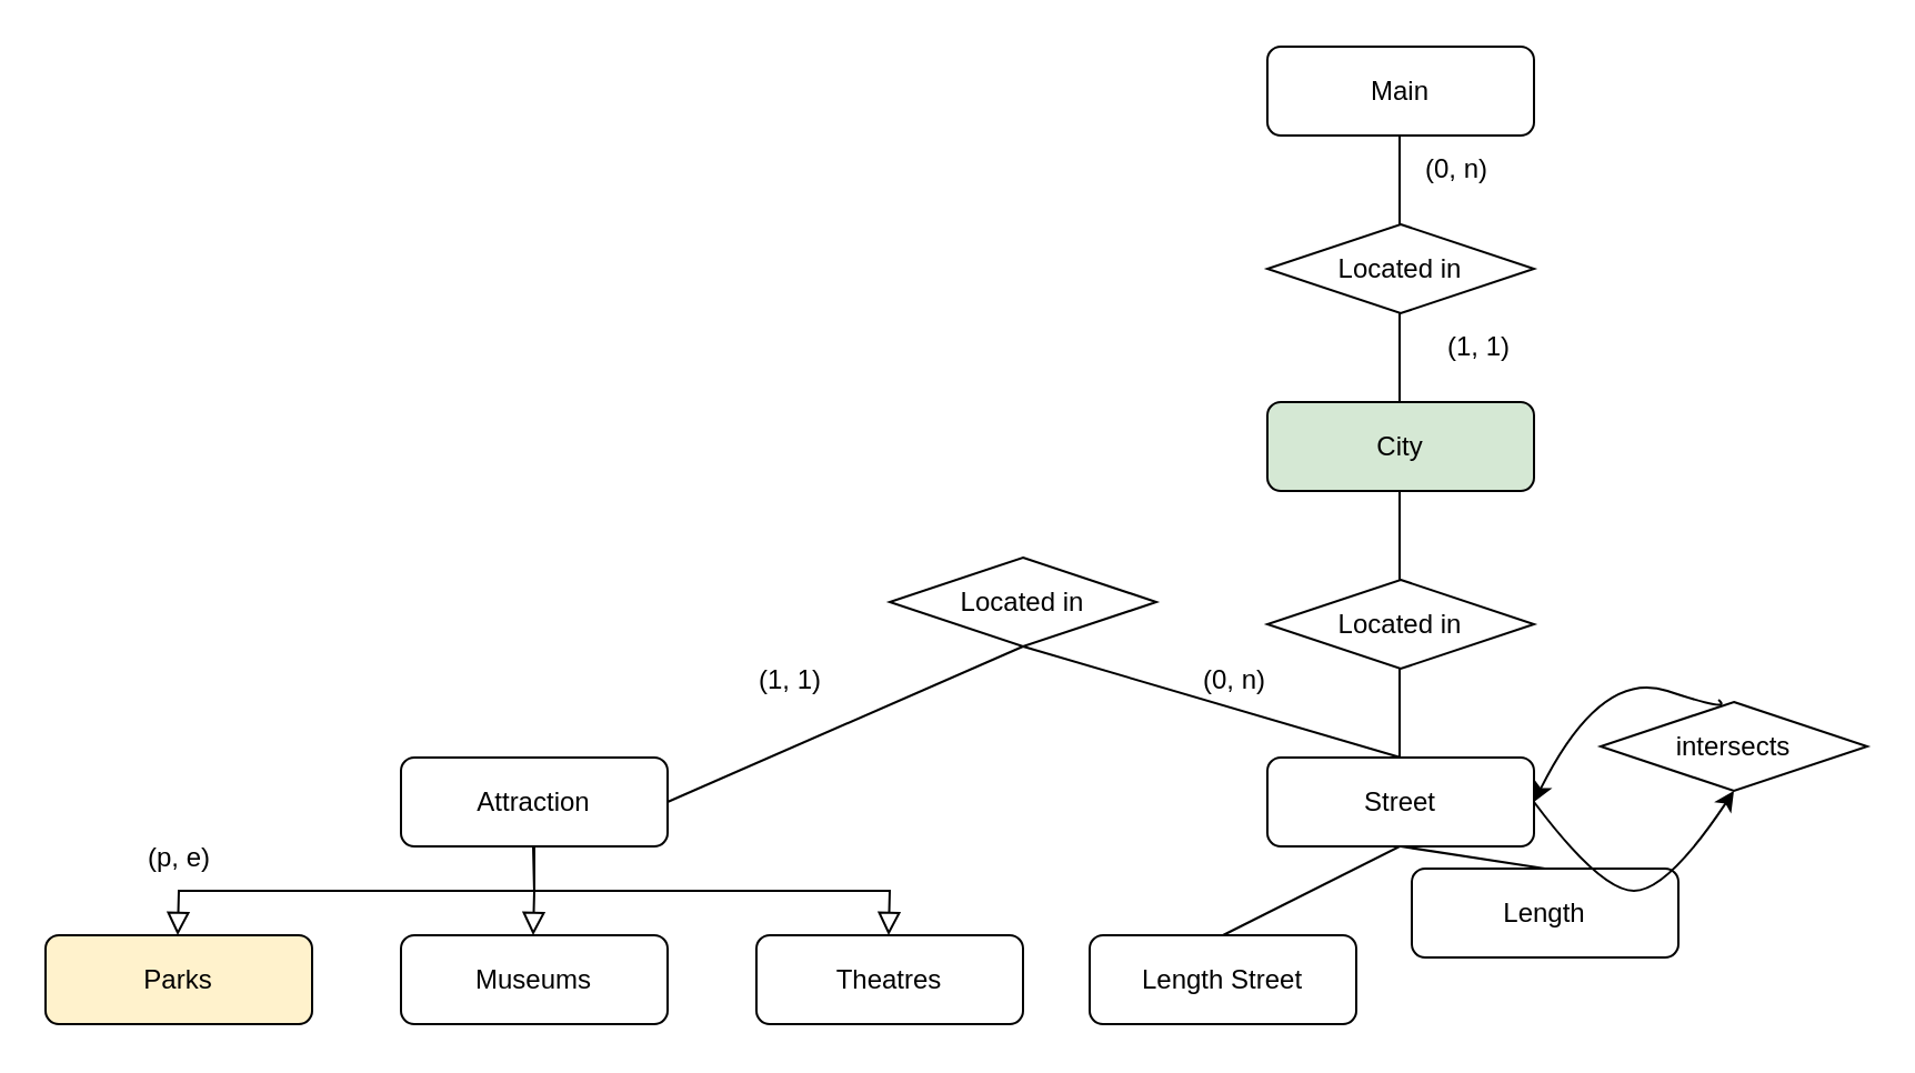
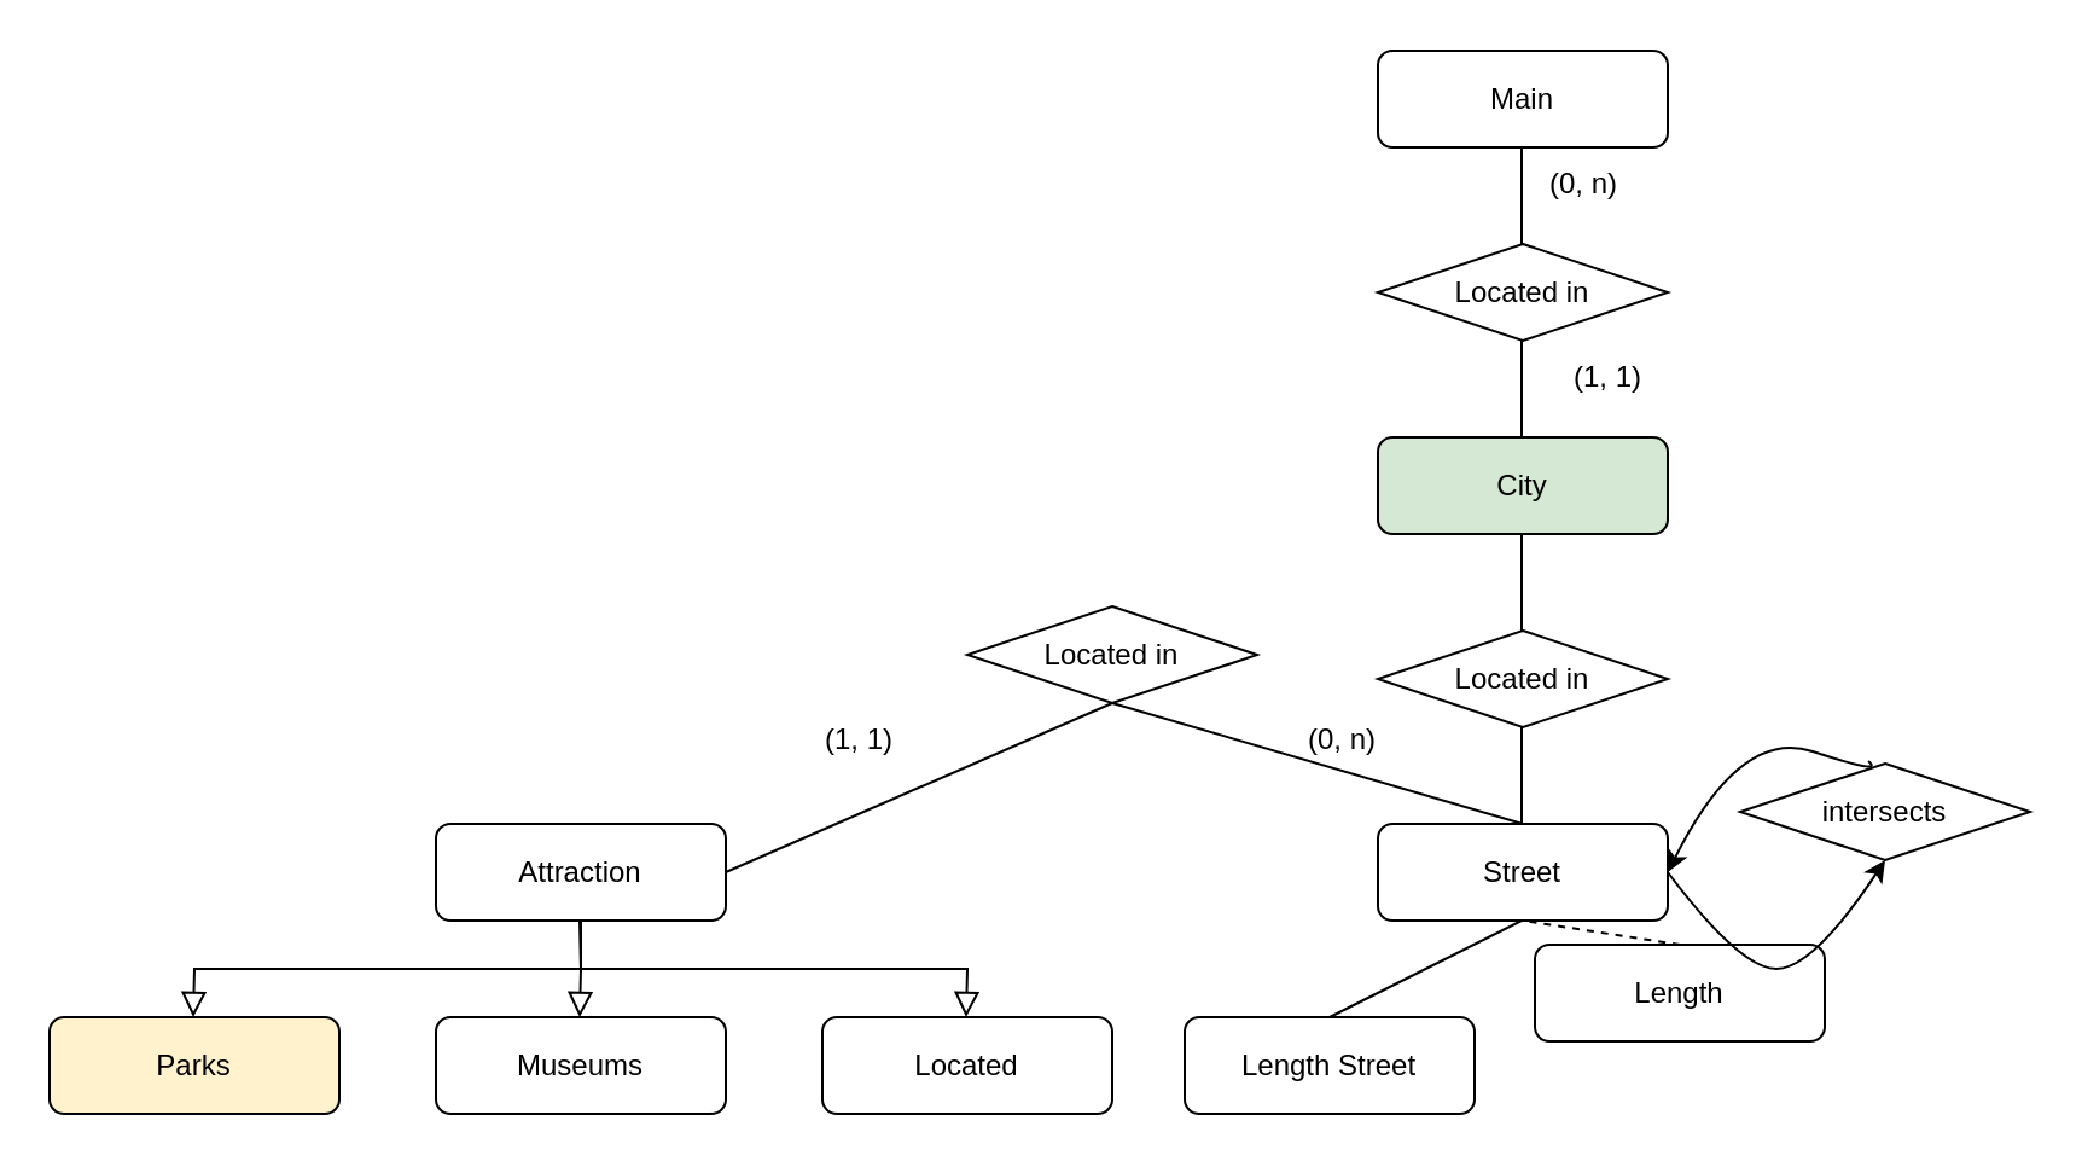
  <mxCell id="0" />
  <mxCell id="1" parent="0" />
  <mxCell id="2" value="Attraction" style="rounded=1;whiteSpace=wrap;html=1;fontSize=12;glass=0;strokeWidth=1;shadow=0;" parent="1" vertex="1"><mxGeometry x="180" y="340.5" width="120" height="40" as="geometry" /></mxCell>
  <mxCell id="3" value="City" style="rounded=1;whiteSpace=wrap;html=1;fontSize=12;glass=0;strokeWidth=1;shadow=0;fillColor=#d5e8d4;" parent="1" vertex="1"><mxGeometry x="570" y="180.5" width="120" height="40" as="geometry" /></mxCell>
- <mxCell id="4" value="Theatres" style="rounded=1;whiteSpace=wrap;html=1;fontSize=12;glass=0;strokeWidth=1;shadow=0;" parent="1" vertex="1"><mxGeometry x="340" y="420.5" width="120" height="40" as="geometry" /></mxCell>
+ <mxCell id="4" value="Located" style="rounded=1;whiteSpace=wrap;html=1;fontSize=12;glass=0;strokeWidth=1;shadow=0;" parent="1" vertex="1"><mxGeometry x="340" y="420.5" width="120" height="40" as="geometry" /></mxCell>
  <mxCell id="5" value="Main" style="rounded=1;whiteSpace=wrap;html=1;fontSize=12;glass=0;strokeWidth=1;shadow=0;" parent="1" vertex="1"><mxGeometry x="570" y="20.5" width="120" height="40" as="geometry" /></mxCell>
  <mxCell id="6" value="Museums" style="rounded=1;whiteSpace=wrap;html=1;fontSize=12;glass=0;strokeWidth=1;shadow=0;" parent="1" vertex="1"><mxGeometry x="180" y="420.5" width="120" height="40" as="geometry" /></mxCell>
  <mxCell id="7" value="Length Street" style="rounded=1;whiteSpace=wrap;html=1;fontSize=12;glass=0;strokeWidth=1;shadow=0;" parent="1" vertex="1"><mxGeometry x="490" y="420.5" width="120" height="40" as="geometry" /></mxCell>
  <mxCell id="8" value="Parks" style="rounded=1;whiteSpace=wrap;html=1;fontSize=12;glass=0;strokeWidth=1;shadow=0;fillColor=#fff2cc;" parent="1" vertex="1"><mxGeometry x="20" y="420.5" width="120" height="40" as="geometry" /></mxCell>
  <mxCell id="9" value="" style="rounded=0;html=1;jettySize=auto;orthogonalLoop=1;fontSize=11;endArrow=block;endFill=0;endSize=8;strokeWidth=1;shadow=0;labelBackgroundColor=none;edgeStyle=orthogonalEdgeStyle;" edge="1" parent="1"><mxGeometry x="0.333" y="20" relative="1" as="geometry"><mxPoint as="offset" /><mxPoint x="239.5" y="380.5" as="sourcePoint" /><mxPoint x="239.5" y="420.5" as="targetPoint" /></mxGeometry></mxCell>
  <mxCell id="10" value="" style="rounded=0;html=1;jettySize=auto;orthogonalLoop=1;fontSize=11;endArrow=block;endFill=0;endSize=8;strokeWidth=1;shadow=0;labelBackgroundColor=none;edgeStyle=orthogonalEdgeStyle;exitX=0.5;exitY=1;exitDx=0;exitDy=0;" edge="1" parent="1" source="2"><mxGeometry x="0.333" y="20" relative="1" as="geometry"><mxPoint as="offset" /><mxPoint x="399.5" y="380.5" as="sourcePoint" /><mxPoint x="399.5" y="420.5" as="targetPoint" /></mxGeometry></mxCell>
  <mxCell id="11" value="" style="rounded=0;html=1;jettySize=auto;orthogonalLoop=1;fontSize=11;endArrow=block;endFill=0;endSize=8;strokeWidth=1;shadow=0;labelBackgroundColor=none;edgeStyle=orthogonalEdgeStyle;exitX=0.5;exitY=1;exitDx=0;exitDy=0;" edge="1" parent="1" source="2"><mxGeometry x="0.333" y="20" relative="1" as="geometry"><mxPoint as="offset" /><mxPoint x="79.5" y="380.5" as="sourcePoint" /><mxPoint x="79.5" y="420.5" as="targetPoint" /></mxGeometry></mxCell>
  <mxCell id="12" value="Length" style="rounded=1;whiteSpace=wrap;html=1;fontSize=12;glass=0;strokeWidth=1;shadow=0;" vertex="1" parent="1"><mxGeometry x="635" y="390.5" width="120" height="40" as="geometry" /></mxCell>
  <mxCell id="13" value="Street" style="rounded=1;whiteSpace=wrap;html=1;fontSize=12;glass=0;strokeWidth=1;shadow=0;" vertex="1" parent="1"><mxGeometry x="570" y="340.5" width="120" height="40" as="geometry" /></mxCell>
  <mxCell id="14" value="Located in" style="rhombus;whiteSpace=wrap;html=1;" vertex="1" parent="1"><mxGeometry x="570" y="100.5" width="120" height="40" as="geometry" /></mxCell>
  <mxCell id="15" value="" style="endArrow=none;html=1;rounded=0;exitX=0.5;exitY=0;exitDx=0;exitDy=0;entryX=0.5;entryY=1;entryDx=0;entryDy=0;" edge="1" parent="1" source="13" target="27"><mxGeometry width="50" height="50" relative="1" as="geometry"><mxPoint x="160" y="123" as="sourcePoint" /><mxPoint x="540" y="260.5" as="targetPoint" /></mxGeometry></mxCell>
  <mxCell id="16" value="" style="endArrow=none;html=1;rounded=0;" edge="1" parent="1"><mxGeometry width="50" height="50" relative="1" as="geometry"><mxPoint x="629.5" y="180.5" as="sourcePoint" /><mxPoint x="629.5" y="140.5" as="targetPoint" /></mxGeometry></mxCell>
  <mxCell id="17" value="" style="endArrow=none;html=1;rounded=0;" edge="1" parent="1"><mxGeometry width="50" height="50" relative="1" as="geometry"><mxPoint x="629.5" y="100.5" as="sourcePoint" /><mxPoint x="629.5" y="60.5" as="targetPoint" /></mxGeometry></mxCell>
- <mxCell id="18" value="(p, e)" style="text;html=1;align=center;verticalAlign=middle;resizable=0;points=[];autosize=1;strokeColor=none;fillColor=none;" vertex="1" parent="1"><mxGeometry x="55" y="370.5" width="50" height="30" as="geometry" /></mxCell>
  <mxCell id="19" value="Located in" style="rhombus;whiteSpace=wrap;html=1;" vertex="1" parent="1"><mxGeometry x="570" y="260.5" width="120" height="40" as="geometry" /></mxCell>
  <mxCell id="20" value="" style="endArrow=none;html=1;rounded=0;" edge="1" parent="1"><mxGeometry width="50" height="50" relative="1" as="geometry"><mxPoint x="629.5" y="340.5" as="sourcePoint" /><mxPoint x="629.5" y="300.5" as="targetPoint" /></mxGeometry></mxCell>
  <mxCell id="21" value="" style="endArrow=none;html=1;rounded=0;" edge="1" parent="1"><mxGeometry width="50" height="50" relative="1" as="geometry"><mxPoint x="629.5" y="260.5" as="sourcePoint" /><mxPoint x="629.5" y="220.5" as="targetPoint" /></mxGeometry></mxCell>
  <mxCell id="22" value="" style="endArrow=none;html=1;rounded=0;exitX=0.5;exitY=0;exitDx=0;exitDy=0;" edge="1" parent="1" source="7"><mxGeometry width="50" height="50" relative="1" as="geometry"><mxPoint x="629.5" y="420.5" as="sourcePoint" /><mxPoint x="629.5" y="380.5" as="targetPoint" /></mxGeometry></mxCell>
- <mxCell id="23" value="" style="endArrow=none;html=1;rounded=0;exitX=0.5;exitY=0;exitDx=0;exitDy=0;entryX=0.5;entryY=1;entryDx=0;entryDy=0;" edge="1" parent="1" source="12" target="13"><mxGeometry width="50" height="50" relative="1" as="geometry"><mxPoint x="629.5" y="430.5" as="sourcePoint" /><mxPoint x="629.5" y="390.5" as="targetPoint" /></mxGeometry></mxCell>
+ <mxCell id="23" value="" style="endArrow=none;html=1;rounded=0;exitX=0.5;exitY=0;exitDx=0;exitDy=0;entryX=0.5;entryY=1;entryDx=0;entryDy=0;dashed=1;" edge="1" parent="1" source="12" target="13"><mxGeometry width="50" height="50" relative="1" as="geometry"><mxPoint x="629.5" y="430.5" as="sourcePoint" /><mxPoint x="629.5" y="390.5" as="targetPoint" /></mxGeometry></mxCell>
  <mxCell id="24" value="intersects" style="rhombus;whiteSpace=wrap;html=1;" vertex="1" parent="1"><mxGeometry x="720" y="315.5" width="120" height="40" as="geometry" /></mxCell>
  <mxCell id="25" value="" style="curved=1;endArrow=classic;html=1;rounded=0;exitX=0.442;exitY=-0.025;exitDx=0;exitDy=0;exitPerimeter=0;entryX=1;entryY=0.5;entryDx=0;entryDy=0;" edge="1" parent="1" source="24" target="13"><mxGeometry width="50" height="50" relative="1" as="geometry"><mxPoint x="770" y="305.5" as="sourcePoint" /><mxPoint x="820" y="255.5" as="targetPoint" /><Array as="points"><mxPoint x="780" y="320.5" /><mxPoint x="720" y="300.5" /></Array></mxGeometry></mxCell>
  <mxCell id="26" value="" style="curved=1;endArrow=classic;html=1;rounded=0;exitX=1;exitY=0.5;exitDx=0;exitDy=0;entryX=0.5;entryY=1;entryDx=0;entryDy=0;" edge="1" parent="1" source="13" target="24"><mxGeometry width="50" height="50" relative="1" as="geometry"><mxPoint x="670" y="570.5" as="sourcePoint" /><mxPoint x="720" y="520.5" as="targetPoint" /><Array as="points"><mxPoint x="720" y="400.5" /><mxPoint x="750" y="400.5" /></Array></mxGeometry></mxCell>
  <mxCell id="27" value="Located in" style="rhombus;whiteSpace=wrap;html=1;" vertex="1" parent="1"><mxGeometry x="400" y="250.5" width="120" height="40" as="geometry" /></mxCell>
  <mxCell id="28" value="" style="endArrow=none;html=1;rounded=0;exitX=1;exitY=0.5;exitDx=0;exitDy=0;" edge="1" parent="1" source="2"><mxGeometry width="50" height="50" relative="1" as="geometry"><mxPoint x="420" y="340.5" as="sourcePoint" /><mxPoint x="460" y="290.5" as="targetPoint" /></mxGeometry></mxCell>
  <mxCell id="29" value="(1, 1)" style="text;html=1;align=center;verticalAlign=middle;resizable=0;points=[];autosize=1;strokeColor=none;fillColor=none;" vertex="1" parent="1"><mxGeometry x="330" y="290.5" width="50" height="30" as="geometry" /></mxCell>
  <mxCell id="30" value="(0, n)" style="text;html=1;align=center;verticalAlign=middle;resizable=0;points=[];autosize=1;strokeColor=none;fillColor=none;" vertex="1" parent="1"><mxGeometry x="630" y="60.5" width="50" height="30" as="geometry" /></mxCell>
  <mxCell id="31" value="(1, 1)" style="text;html=1;align=center;verticalAlign=middle;resizable=0;points=[];autosize=1;strokeColor=none;fillColor=none;" vertex="1" parent="1"><mxGeometry x="640" y="140.5" width="50" height="30" as="geometry" /></mxCell>
  <mxCell id="32" value="(0, n)" style="text;html=1;align=center;verticalAlign=middle;resizable=0;points=[];autosize=1;strokeColor=none;fillColor=none;" vertex="1" parent="1"><mxGeometry x="530" y="290.5" width="50" height="30" as="geometry" /></mxCell>
